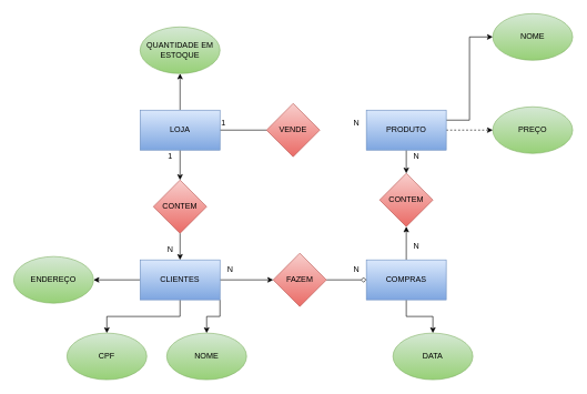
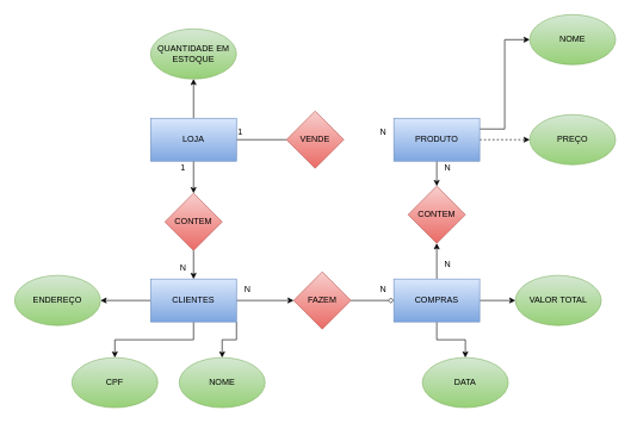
  <mxCell id="0" />
  <mxCell id="1" parent="0" />
  <mxCell id="2" style="edgeStyle=orthogonalEdgeStyle;rounded=0;orthogonalLoop=1;jettySize=auto;html=1;exitX=1;exitY=1;exitDx=0;exitDy=0;entryX=0.5;entryY=0;entryDx=0;entryDy=0;" edge="1" parent="1" source="6" target="8"><mxGeometry relative="1" as="geometry" /></mxCell>
  <mxCell id="3" style="edgeStyle=orthogonalEdgeStyle;rounded=0;orthogonalLoop=1;jettySize=auto;html=1;exitX=0.5;exitY=1;exitDx=0;exitDy=0;entryX=0.5;entryY=0;entryDx=0;entryDy=0;" edge="1" parent="1" source="6" target="7"><mxGeometry relative="1" as="geometry" /></mxCell>
  <mxCell id="4" style="edgeStyle=orthogonalEdgeStyle;rounded=0;orthogonalLoop=1;jettySize=auto;html=1;exitX=0;exitY=0.5;exitDx=0;exitDy=0;entryX=1;entryY=0.5;entryDx=0;entryDy=0;" edge="1" parent="1" source="6" target="9"><mxGeometry relative="1" as="geometry" /></mxCell>
  <mxCell id="5" style="edgeStyle=orthogonalEdgeStyle;rounded=0;orthogonalLoop=1;jettySize=auto;html=1;exitX=1;exitY=0.5;exitDx=0;exitDy=0;entryX=0;entryY=0.5;entryDx=0;entryDy=0;" edge="1" parent="1" source="6" target="31"><mxGeometry relative="1" as="geometry" /></mxCell>
  <mxCell id="6" value="CLIENTES" style="rounded=0;whiteSpace=wrap;html=1;fillColor=#dae8fc;gradientColor=#7ea6e0;strokeColor=#6c8ebf;" vertex="1" parent="1"><mxGeometry x="210" y="390" width="120" height="60" as="geometry" /></mxCell>
  <mxCell id="7" value="CPF" style="ellipse;whiteSpace=wrap;html=1;fillColor=#d5e8d4;gradientColor=#97d077;strokeColor=#82b366;" vertex="1" parent="1"><mxGeometry x="100" y="500" width="120" height="70" as="geometry" /></mxCell>
  <mxCell id="8" value="NOME" style="ellipse;whiteSpace=wrap;html=1;fillColor=#d5e8d4;gradientColor=#97d077;strokeColor=#82b366;" vertex="1" parent="1"><mxGeometry x="250" y="500" width="120" height="70" as="geometry" /></mxCell>
  <mxCell id="9" value="ENDEREÇO" style="ellipse;whiteSpace=wrap;html=1;fillColor=#d5e8d4;gradientColor=#97d077;strokeColor=#82b366;" vertex="1" parent="1"><mxGeometry x="20" y="385" width="120" height="70" as="geometry" /></mxCell>
+ <mxCell id="10" style="edgeStyle=orthogonalEdgeStyle;rounded=0;orthogonalLoop=1;jettySize=auto;html=1;exitX=1;exitY=0.5;exitDx=0;exitDy=0;entryX=0;entryY=0.5;entryDx=0;entryDy=0;" edge="1" parent="1" source="13" target="22"><mxGeometry relative="1" as="geometry" /></mxCell>
  <mxCell id="11" style="edgeStyle=orthogonalEdgeStyle;rounded=0;orthogonalLoop=1;jettySize=auto;html=1;exitX=0.5;exitY=1;exitDx=0;exitDy=0;entryX=0.5;entryY=0;entryDx=0;entryDy=0;" edge="1" parent="1" source="13" target="21"><mxGeometry relative="1" as="geometry" /></mxCell>
  <mxCell id="12" style="edgeStyle=orthogonalEdgeStyle;rounded=0;orthogonalLoop=1;jettySize=auto;html=1;exitX=0.5;exitY=0;exitDx=0;exitDy=0;entryX=0.5;entryY=1;entryDx=0;entryDy=0;" edge="1" parent="1" source="13" target="32"><mxGeometry relative="1" as="geometry" /></mxCell>
  <mxCell id="13" value="COMPRAS" style="rounded=0;whiteSpace=wrap;html=1;fillColor=#dae8fc;gradientColor=#7ea6e0;strokeColor=#6c8ebf;" vertex="1" parent="1"><mxGeometry x="550" y="390" width="120" height="60" as="geometry" /></mxCell>
  <mxCell id="14" value="QUANTIDADE EM ESTOQUE" style="ellipse;whiteSpace=wrap;html=1;fillColor=#d5e8d4;gradientColor=#97d077;strokeColor=#82b366;" vertex="1" parent="1"><mxGeometry x="210" y="40" width="120" height="70" as="geometry" /></mxCell>
  <mxCell id="15" value="PREÇO" style="ellipse;whiteSpace=wrap;html=1;fillColor=#d5e8d4;gradientColor=#97d077;strokeColor=#82b366;" vertex="1" parent="1"><mxGeometry x="740" y="160" width="120" height="70" as="geometry" /></mxCell>
  <mxCell id="16" style="edgeStyle=orthogonalEdgeStyle;rounded=0;orthogonalLoop=1;jettySize=auto;html=1;exitX=1;exitY=0.25;exitDx=0;exitDy=0;entryX=0;entryY=0.5;entryDx=0;entryDy=0;" edge="1" parent="1" source="19" target="23"><mxGeometry relative="1" as="geometry" /></mxCell>
  <mxCell id="17" style="edgeStyle=orthogonalEdgeStyle;rounded=0;orthogonalLoop=1;jettySize=auto;html=1;exitX=1;exitY=0.5;exitDx=0;exitDy=0;entryX=0;entryY=0.5;entryDx=0;entryDy=0;dashed=1;" edge="1" parent="1" source="19" target="15"><mxGeometry relative="1" as="geometry" /></mxCell>
  <mxCell id="18" style="edgeStyle=orthogonalEdgeStyle;rounded=0;orthogonalLoop=1;jettySize=auto;html=1;exitX=0.5;exitY=1;exitDx=0;exitDy=0;entryX=0.5;entryY=0;entryDx=0;entryDy=0;" edge="1" parent="1" source="19" target="32"><mxGeometry relative="1" as="geometry" /></mxCell>
  <mxCell id="19" value="PRODUTO" style="rounded=0;whiteSpace=wrap;html=1;fillColor=#dae8fc;gradientColor=#7ea6e0;strokeColor=#6c8ebf;" vertex="1" parent="1"><mxGeometry x="550" y="165" width="120" height="60" as="geometry" /></mxCell>
  <mxCell id="20" value="VENDE" style="rhombus;whiteSpace=wrap;html=1;fillColor=#f8cecc;gradientColor=#ea6b66;strokeColor=#b85450;" vertex="1" parent="1"><mxGeometry x="400" y="155" width="80" height="80" as="geometry" /></mxCell>
  <mxCell id="21" value="DATA" style="ellipse;whiteSpace=wrap;html=1;fillColor=#d5e8d4;gradientColor=#97d077;strokeColor=#82b366;" vertex="1" parent="1"><mxGeometry x="590" y="500" width="120" height="70" as="geometry" /></mxCell>
+ <mxCell id="22" value="VALOR TOTAL" style="ellipse;whiteSpace=wrap;html=1;fillColor=#d5e8d4;gradientColor=#97d077;strokeColor=#82b366;" vertex="1" parent="1"><mxGeometry x="720" y="385" width="120" height="70" as="geometry" /></mxCell>
  <mxCell id="23" value="NOME" style="ellipse;whiteSpace=wrap;html=1;fillColor=#d5e8d4;gradientColor=#97d077;strokeColor=#82b366;" vertex="1" parent="1"><mxGeometry x="740" y="20" width="120" height="70" as="geometry" /></mxCell>
  <mxCell id="24" style="edgeStyle=orthogonalEdgeStyle;rounded=0;orthogonalLoop=1;jettySize=auto;html=1;exitX=1;exitY=0.5;exitDx=0;exitDy=0;entryX=0;entryY=0.5;entryDx=0;entryDy=0;endArrow=none;endFill=0;" edge="1" parent="1" source="27" target="20"><mxGeometry relative="1" as="geometry" /></mxCell>
  <mxCell id="25" style="edgeStyle=orthogonalEdgeStyle;rounded=0;orthogonalLoop=1;jettySize=auto;html=1;exitX=0.5;exitY=1;exitDx=0;exitDy=0;entryX=0.5;entryY=0;entryDx=0;entryDy=0;endArrow=classic;endFill=1;" edge="1" parent="1" source="27" target="29"><mxGeometry relative="1" as="geometry" /></mxCell>
  <mxCell id="26" style="edgeStyle=orthogonalEdgeStyle;rounded=0;orthogonalLoop=1;jettySize=auto;html=1;exitX=0.5;exitY=0;exitDx=0;exitDy=0;" edge="1" parent="1" source="27" target="14"><mxGeometry relative="1" as="geometry" /></mxCell>
  <mxCell id="27" value="LOJA" style="rounded=0;whiteSpace=wrap;html=1;fillColor=#dae8fc;gradientColor=#7ea6e0;strokeColor=#6c8ebf;" vertex="1" parent="1"><mxGeometry x="210" y="165" width="120" height="60" as="geometry" /></mxCell>
  <mxCell id="28" style="edgeStyle=orthogonalEdgeStyle;rounded=0;orthogonalLoop=1;jettySize=auto;html=1;exitX=0.5;exitY=1;exitDx=0;exitDy=0;entryX=0.5;entryY=0;entryDx=0;entryDy=0;endArrow=classic;endFill=1;" edge="1" parent="1" source="29" target="6"><mxGeometry relative="1" as="geometry" /></mxCell>
  <mxCell id="29" value="CONTEM" style="rhombus;whiteSpace=wrap;html=1;fillColor=#f8cecc;gradientColor=#ea6b66;strokeColor=#b85450;" vertex="1" parent="1"><mxGeometry x="230" y="270" width="80" height="80" as="geometry" /></mxCell>
  <mxCell id="30" style="edgeStyle=orthogonalEdgeStyle;rounded=0;orthogonalLoop=1;jettySize=auto;html=1;exitX=1;exitY=0.5;exitDx=0;exitDy=0;entryX=0;entryY=0.5;entryDx=0;entryDy=0;endArrow=diamond;endFill=0;" edge="1" parent="1" source="31" target="13"><mxGeometry relative="1" as="geometry" /></mxCell>
  <mxCell id="31" value="FAZEM" style="rhombus;whiteSpace=wrap;html=1;fillColor=#f8cecc;gradientColor=#ea6b66;strokeColor=#b85450;" vertex="1" parent="1"><mxGeometry x="410" y="380" width="80" height="80" as="geometry" /></mxCell>
  <mxCell id="32" value="CONTEM" style="rhombus;whiteSpace=wrap;html=1;fillColor=#f8cecc;gradientColor=#ea6b66;strokeColor=#b85450;" vertex="1" parent="1"><mxGeometry x="570" y="260" width="80" height="80" as="geometry" /></mxCell>
  <mxCell id="33" value="1" style="text;html=1;align=center;verticalAlign=middle;resizable=0;points=[];autosize=1;strokeColor=none;fillColor=none;" vertex="1" parent="1"><mxGeometry x="320" y="170" width="30" height="30" as="geometry" /></mxCell>
  <mxCell id="34" value="N" style="text;html=1;align=center;verticalAlign=middle;resizable=0;points=[];autosize=1;strokeColor=none;fillColor=none;" vertex="1" parent="1"><mxGeometry x="520" y="170" width="30" height="30" as="geometry" /></mxCell>
  <mxCell id="35" value="1" style="text;html=1;align=center;verticalAlign=middle;resizable=0;points=[];autosize=1;strokeColor=none;fillColor=none;" vertex="1" parent="1"><mxGeometry x="240" y="220" width="30" height="30" as="geometry" /></mxCell>
  <mxCell id="36" value="N" style="text;html=1;align=center;verticalAlign=middle;resizable=0;points=[];autosize=1;strokeColor=none;fillColor=none;" vertex="1" parent="1"><mxGeometry x="240" y="360" width="30" height="30" as="geometry" /></mxCell>
  <mxCell id="37" value="N" style="text;html=1;align=center;verticalAlign=middle;resizable=0;points=[];autosize=1;strokeColor=none;fillColor=none;" vertex="1" parent="1"><mxGeometry x="330" y="390" width="30" height="30" as="geometry" /></mxCell>
  <mxCell id="38" value="N" style="text;html=1;align=center;verticalAlign=middle;resizable=0;points=[];autosize=1;strokeColor=none;fillColor=none;" vertex="1" parent="1"><mxGeometry x="520" y="390" width="30" height="30" as="geometry" /></mxCell>
  <mxCell id="39" value="N" style="text;html=1;align=center;verticalAlign=middle;resizable=0;points=[];autosize=1;strokeColor=none;fillColor=none;" vertex="1" parent="1"><mxGeometry x="610" y="220" width="30" height="30" as="geometry" /></mxCell>
  <mxCell id="40" value="N" style="text;html=1;align=center;verticalAlign=middle;resizable=0;points=[];autosize=1;strokeColor=none;fillColor=none;" vertex="1" parent="1"><mxGeometry x="610" y="355" width="30" height="30" as="geometry" /></mxCell>
